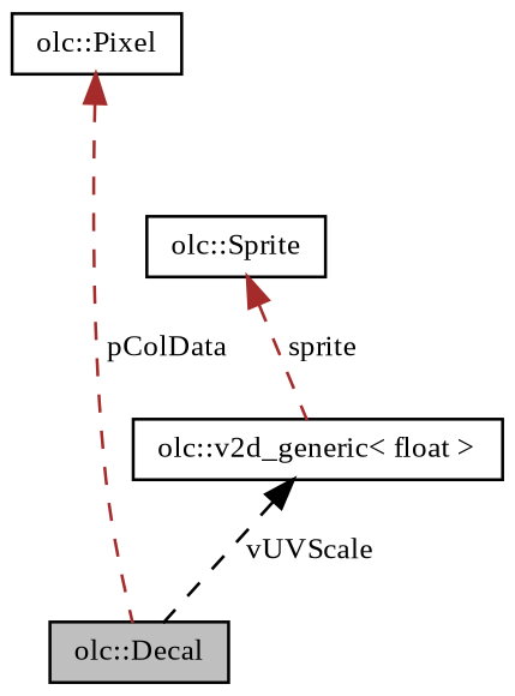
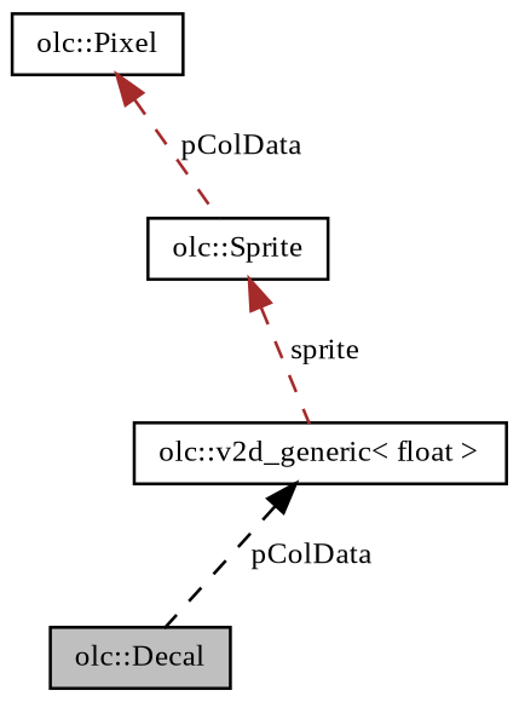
  digraph {
    fontname="Liberation Serif"
    node [color=black fillcolor=white fontname="Liberation Serif" fontsize=10 shape=record style=filled]
    edge [color=brown dir=back fontname="Liberation Serif" fontsize=10 labelfontname=Helvetica labelfontsize=10 style=dashed]
    n1 [fillcolor=grey75 fontcolor=black height=0.2 label="olc::Decal" width=0.4]
    n2 [height=0.2 label="olc::Sprite" width=0.4]
    n3 [height=0.2 label="olc::v2d_generic\< float \>" width=0.4]
    n4 [height=0.2 label="olc::Pixel" width=0.4]
    n2 -> n3 [label=" sprite"]
-   n3 -> n1 [color=black label=" vUVScale"]
-   n4 -> n1 [label=" pColData"]
+   n3 -> n1 [color=black label=" pColData"]
+   n4 -> n2 [label=" pColData"]
  }
